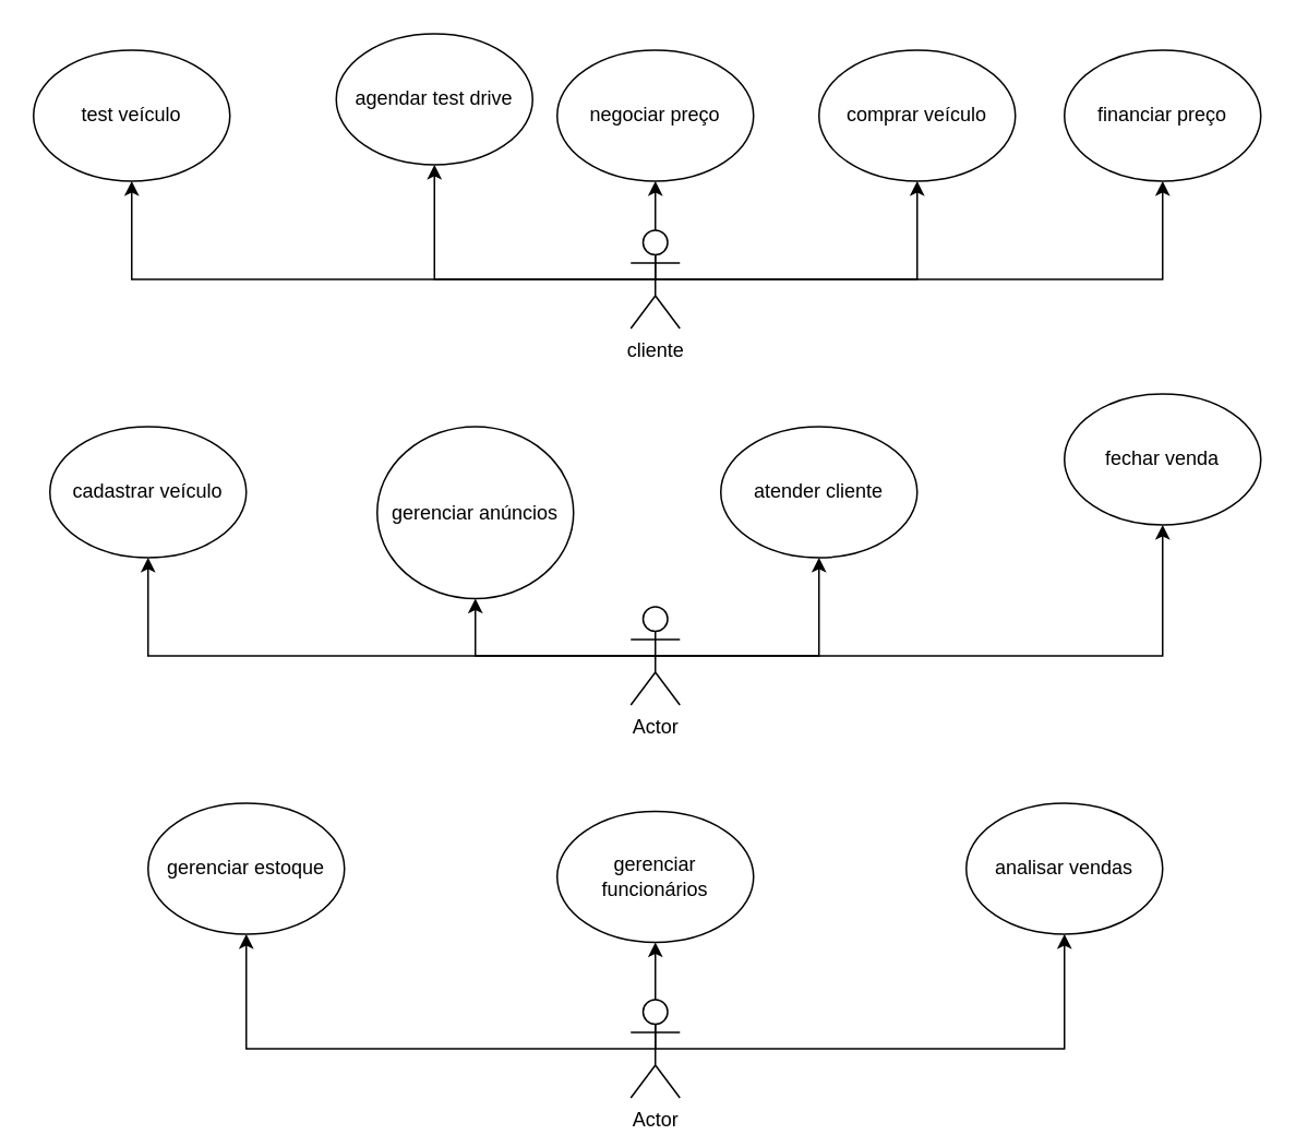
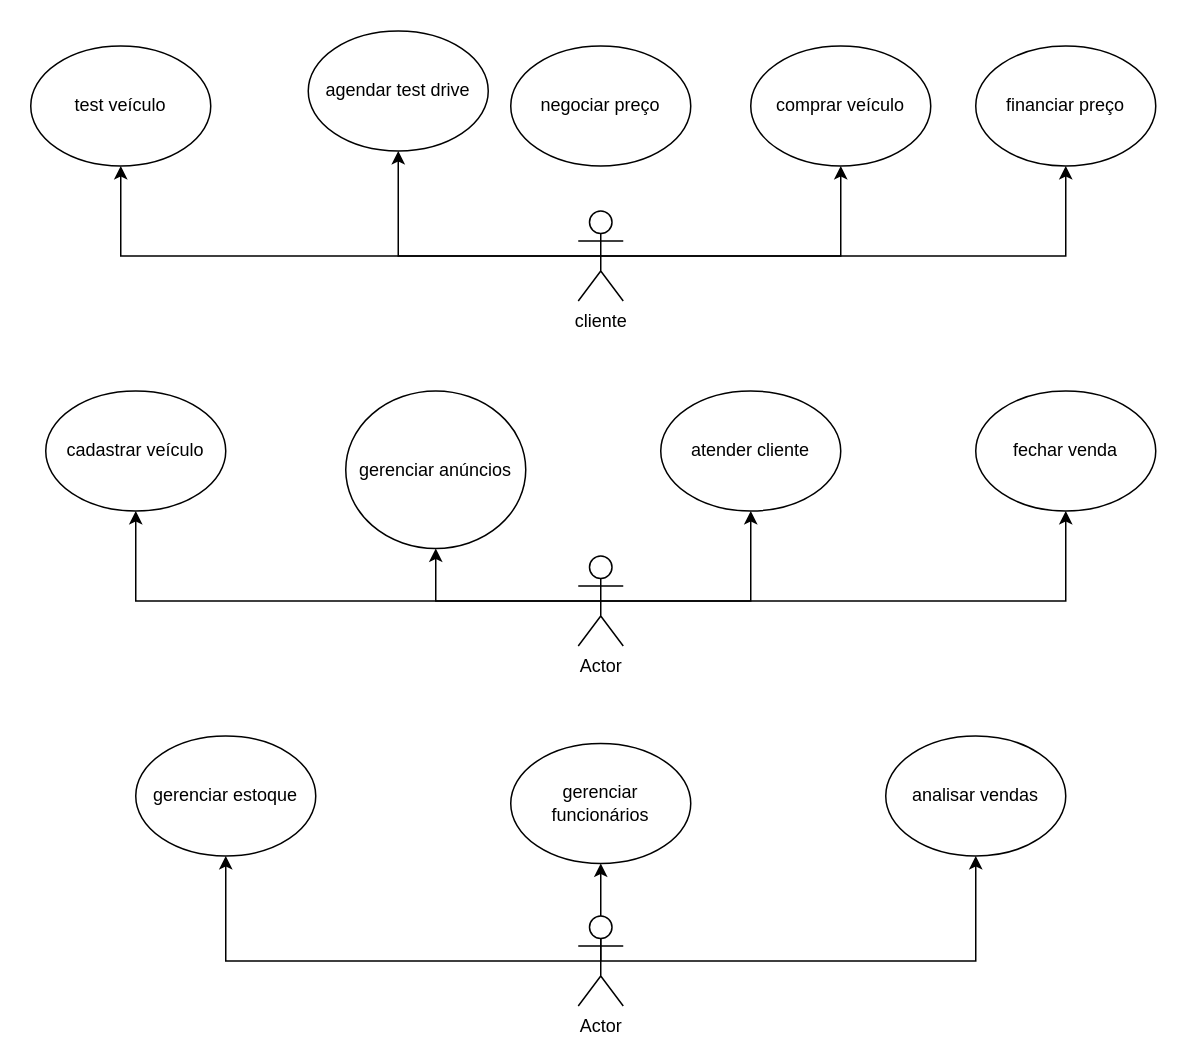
  <mxCell id="0" />
  <mxCell id="1" parent="0" />
  <mxCell id="2" value="test veículo" style="ellipse;whiteSpace=wrap;html=1;" vertex="1" parent="1"><mxGeometry x="20" y="30" width="120" height="80" as="geometry" /></mxCell>
  <mxCell id="3" value="agendar test drive" style="ellipse;whiteSpace=wrap;html=1;" vertex="1" parent="1"><mxGeometry x="205" y="20" width="120" height="80" as="geometry" /></mxCell>
  <mxCell id="4" value="negociar preço" style="ellipse;whiteSpace=wrap;html=1;" vertex="1" parent="1"><mxGeometry x="340" y="30" width="120" height="80" as="geometry" /></mxCell>
  <mxCell id="5" value="comprar veículo" style="ellipse;whiteSpace=wrap;html=1;" vertex="1" parent="1"><mxGeometry x="500" y="30" width="120" height="80" as="geometry" /></mxCell>
  <mxCell id="6" value="financiar preço" style="ellipse;whiteSpace=wrap;html=1;" vertex="1" parent="1"><mxGeometry x="650" y="30" width="120" height="80" as="geometry" /></mxCell>
  <mxCell id="7" style="edgeStyle=orthogonalEdgeStyle;rounded=0;orthogonalLoop=1;jettySize=auto;html=1;exitX=0.5;exitY=0.5;exitDx=0;exitDy=0;exitPerimeter=0;entryX=0.5;entryY=1;entryDx=0;entryDy=0;" edge="1" parent="1" source="12" target="3"><mxGeometry relative="1" as="geometry" /></mxCell>
  <mxCell id="8" style="edgeStyle=orthogonalEdgeStyle;rounded=0;orthogonalLoop=1;jettySize=auto;html=1;exitX=0.5;exitY=0.5;exitDx=0;exitDy=0;exitPerimeter=0;entryX=0.5;entryY=1;entryDx=0;entryDy=0;" edge="1" parent="1" source="12" target="2"><mxGeometry relative="1" as="geometry" /></mxCell>
- <mxCell id="9" style="edgeStyle=orthogonalEdgeStyle;rounded=0;orthogonalLoop=1;jettySize=auto;html=1;exitX=0.5;exitY=0.5;exitDx=0;exitDy=0;exitPerimeter=0;entryX=0.5;entryY=1;entryDx=0;entryDy=0;" edge="1" parent="1" source="12" target="4"><mxGeometry relative="1" as="geometry" /></mxCell>
  <mxCell id="10" style="edgeStyle=orthogonalEdgeStyle;rounded=0;orthogonalLoop=1;jettySize=auto;html=1;exitX=0.5;exitY=0.5;exitDx=0;exitDy=0;exitPerimeter=0;entryX=0.5;entryY=1;entryDx=0;entryDy=0;" edge="1" parent="1" source="12" target="5"><mxGeometry relative="1" as="geometry" /></mxCell>
  <mxCell id="11" style="edgeStyle=orthogonalEdgeStyle;rounded=0;orthogonalLoop=1;jettySize=auto;html=1;exitX=0.5;exitY=0.5;exitDx=0;exitDy=0;exitPerimeter=0;entryX=0.5;entryY=1;entryDx=0;entryDy=0;" edge="1" parent="1" source="12" target="6"><mxGeometry relative="1" as="geometry" /></mxCell>
  <mxCell id="12" value="cliente&lt;div&gt;&lt;br&gt;&lt;/div&gt;" style="shape=umlActor;verticalLabelPosition=bottom;verticalAlign=top;html=1;outlineConnect=0;" vertex="1" parent="1"><mxGeometry x="385" y="140" width="30" height="60" as="geometry" /></mxCell>
  <mxCell id="13" value="cadastrar veículo" style="ellipse;whiteSpace=wrap;html=1;" vertex="1" parent="1"><mxGeometry x="30" y="260" width="120" height="80" as="geometry" /></mxCell>
  <mxCell id="14" value="gerenciar anúncios" style="ellipse;whiteSpace=wrap;html=1;" vertex="1" parent="1"><mxGeometry x="230" y="260" width="120" height="105" as="geometry" /></mxCell>
  <mxCell id="15" value="atender cliente" style="ellipse;whiteSpace=wrap;html=1;" vertex="1" parent="1"><mxGeometry x="440" y="260" width="120" height="80" as="geometry" /></mxCell>
- <mxCell id="16" value="fechar venda" style="ellipse;whiteSpace=wrap;html=1;" vertex="1" parent="1"><mxGeometry x="650" y="240" width="120" height="80" as="geometry" /></mxCell>
+ <mxCell id="16" value="fechar venda" style="ellipse;whiteSpace=wrap;html=1;" vertex="1" parent="1"><mxGeometry x="650" y="260" width="120" height="80" as="geometry" /></mxCell>
  <mxCell id="17" style="edgeStyle=orthogonalEdgeStyle;rounded=0;orthogonalLoop=1;jettySize=auto;html=1;exitX=0.5;exitY=0.5;exitDx=0;exitDy=0;exitPerimeter=0;entryX=0.5;entryY=1;entryDx=0;entryDy=0;" edge="1" parent="1" source="21" target="13"><mxGeometry relative="1" as="geometry" /></mxCell>
  <mxCell id="18" style="edgeStyle=orthogonalEdgeStyle;rounded=0;orthogonalLoop=1;jettySize=auto;html=1;exitX=0.5;exitY=0.5;exitDx=0;exitDy=0;exitPerimeter=0;entryX=0.5;entryY=1;entryDx=0;entryDy=0;" edge="1" parent="1" source="21" target="14"><mxGeometry relative="1" as="geometry" /></mxCell>
  <mxCell id="19" style="edgeStyle=orthogonalEdgeStyle;rounded=0;orthogonalLoop=1;jettySize=auto;html=1;exitX=0.5;exitY=0.5;exitDx=0;exitDy=0;exitPerimeter=0;entryX=0.5;entryY=1;entryDx=0;entryDy=0;" edge="1" parent="1" source="21" target="15"><mxGeometry relative="1" as="geometry" /></mxCell>
  <mxCell id="20" style="edgeStyle=orthogonalEdgeStyle;rounded=0;orthogonalLoop=1;jettySize=auto;html=1;exitX=0.5;exitY=0.5;exitDx=0;exitDy=0;exitPerimeter=0;entryX=0.5;entryY=1;entryDx=0;entryDy=0;" edge="1" parent="1" source="21" target="16"><mxGeometry relative="1" as="geometry" /></mxCell>
  <mxCell id="21" value="Actor" style="shape=umlActor;verticalLabelPosition=bottom;verticalAlign=top;html=1;outlineConnect=0;" vertex="1" parent="1"><mxGeometry x="385" y="370" width="30" height="60" as="geometry" /></mxCell>
  <mxCell id="22" value="gerenciar estoque" style="ellipse;whiteSpace=wrap;html=1;" vertex="1" parent="1"><mxGeometry x="90" y="490" width="120" height="80" as="geometry" /></mxCell>
  <mxCell id="23" value="gerenciar funcionários" style="ellipse;whiteSpace=wrap;html=1;" vertex="1" parent="1"><mxGeometry x="340" y="495" width="120" height="80" as="geometry" /></mxCell>
  <mxCell id="24" value="analisar vendas" style="ellipse;whiteSpace=wrap;html=1;" vertex="1" parent="1"><mxGeometry x="590" y="490" width="120" height="80" as="geometry" /></mxCell>
  <mxCell id="25" style="edgeStyle=orthogonalEdgeStyle;rounded=0;orthogonalLoop=1;jettySize=auto;html=1;exitX=0.5;exitY=0.5;exitDx=0;exitDy=0;exitPerimeter=0;entryX=0.5;entryY=1;entryDx=0;entryDy=0;" edge="1" parent="1" source="28" target="22"><mxGeometry relative="1" as="geometry" /></mxCell>
  <mxCell id="26" style="edgeStyle=orthogonalEdgeStyle;rounded=0;orthogonalLoop=1;jettySize=auto;html=1;exitX=0.5;exitY=0.5;exitDx=0;exitDy=0;exitPerimeter=0;entryX=0.5;entryY=1;entryDx=0;entryDy=0;" edge="1" parent="1" source="28" target="23"><mxGeometry relative="1" as="geometry" /></mxCell>
  <mxCell id="27" style="edgeStyle=orthogonalEdgeStyle;rounded=0;orthogonalLoop=1;jettySize=auto;html=1;exitX=0.5;exitY=0.5;exitDx=0;exitDy=0;exitPerimeter=0;entryX=0.5;entryY=1;entryDx=0;entryDy=0;" edge="1" parent="1" source="28" target="24"><mxGeometry relative="1" as="geometry" /></mxCell>
  <mxCell id="28" value="Actor" style="shape=umlActor;verticalLabelPosition=bottom;verticalAlign=top;html=1;outlineConnect=0;" vertex="1" parent="1"><mxGeometry x="385" y="610" width="30" height="60" as="geometry" /></mxCell>
